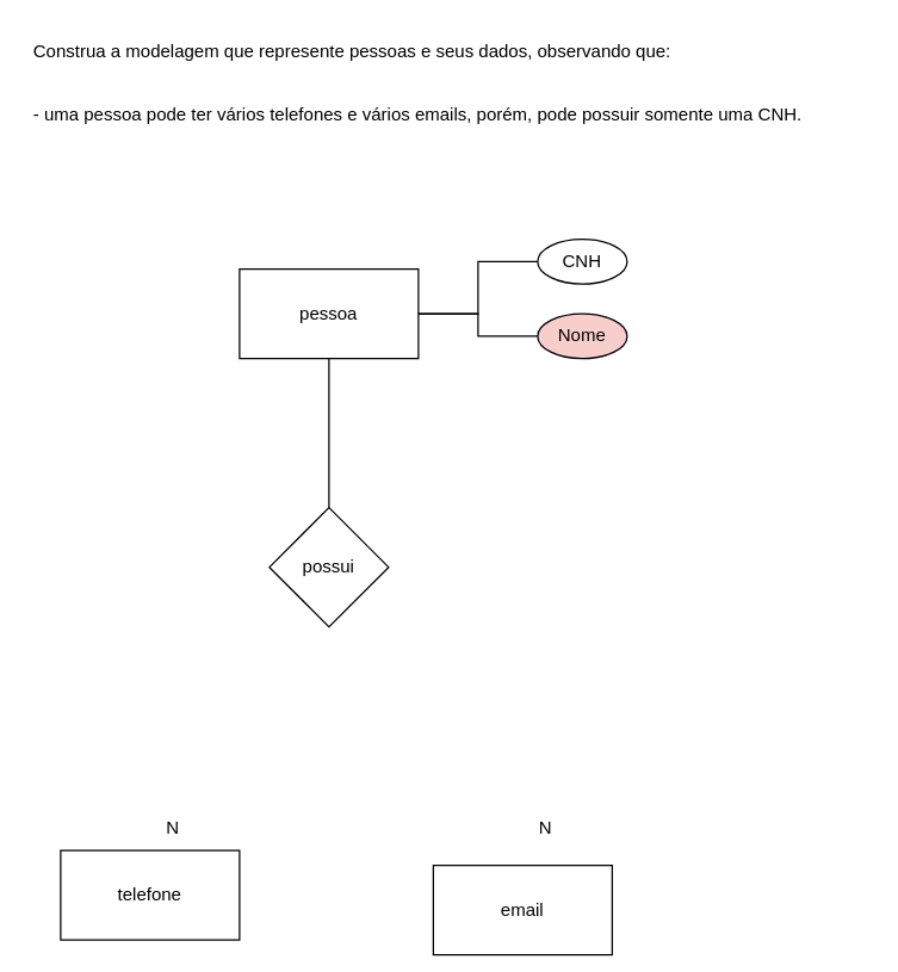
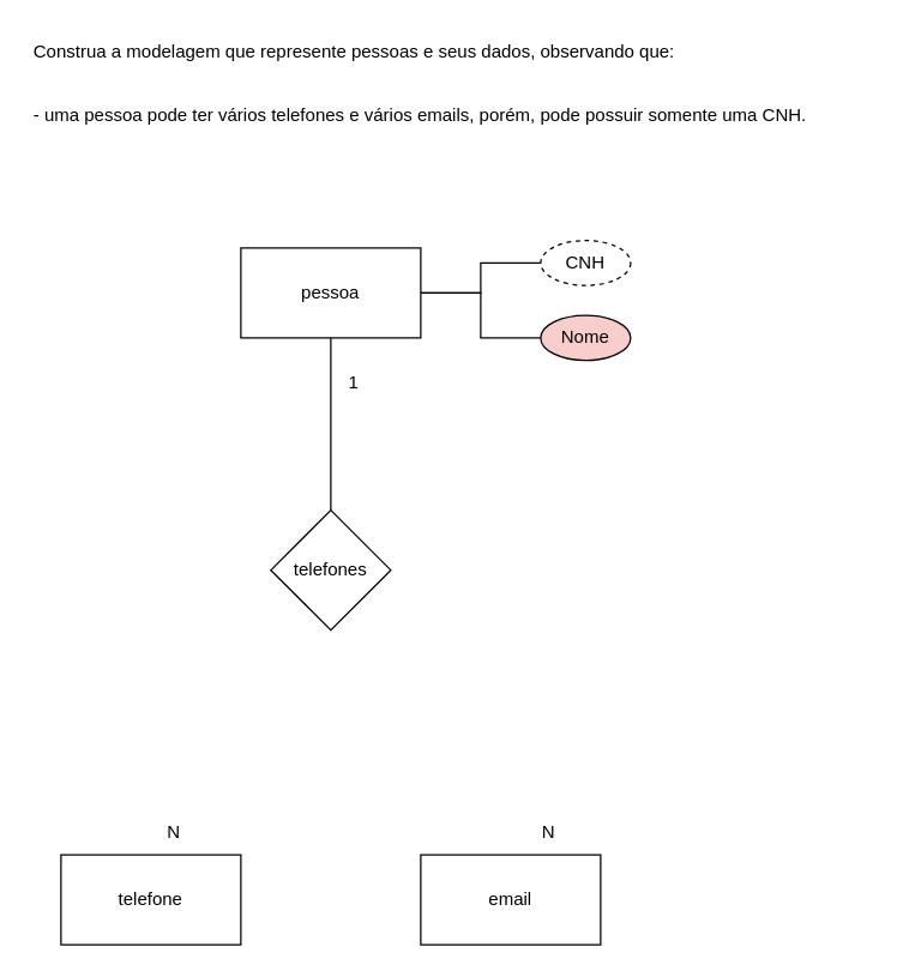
  <mxCell id="0" />
  <mxCell id="1" parent="0" />
  <mxCell id="2" value="Construa a modelagem que represente pessoas e seus dados, observando que:&#10;&#10;&#10;- uma pessoa pode ter vários telefones e vários emails, porém, pode possuir somente uma CNH." style="text;whiteSpace=wrap;" vertex="1" parent="1"><mxGeometry x="20" y="20" width="560" height="80" as="geometry" /></mxCell>
  <mxCell id="3" style="edgeStyle=orthogonalEdgeStyle;rounded=0;orthogonalLoop=1;jettySize=auto;html=1;entryX=0.5;entryY=0;entryDx=0;entryDy=0;endArrow=none;endFill=0;" edge="1" parent="1" source="6" target="7"><mxGeometry relative="1" as="geometry" /></mxCell>
  <mxCell id="4" style="edgeStyle=orthogonalEdgeStyle;rounded=0;orthogonalLoop=1;jettySize=auto;html=1;exitX=1;exitY=0.5;exitDx=0;exitDy=0;entryX=0;entryY=0.5;entryDx=0;entryDy=0;endArrow=none;endFill=0;" edge="1" parent="1" source="6" target="10"><mxGeometry relative="1" as="geometry" /></mxCell>
  <mxCell id="5" style="edgeStyle=orthogonalEdgeStyle;rounded=0;orthogonalLoop=1;jettySize=auto;html=1;entryX=0;entryY=0.5;entryDx=0;entryDy=0;endArrow=none;endFill=0;" edge="1" parent="1" source="6" target="11"><mxGeometry relative="1" as="geometry" /></mxCell>
- <mxCell id="6" value="pessoa" style="rounded=0;whiteSpace=wrap;html=1;" vertex="1" parent="1"><mxGeometry x="160" y="180" width="120" height="60" as="geometry" /></mxCell>
- <mxCell id="7" value="possui" style="rhombus;whiteSpace=wrap;html=1;" vertex="1" parent="1"><mxGeometry x="180" y="340" width="80" height="80" as="geometry" /></mxCell>
+ <mxCell id="6" value="pessoa" style="rounded=0;whiteSpace=wrap;html=1;" vertex="1" parent="1"><mxGeometry x="160" y="165" width="120" height="60" as="geometry" /></mxCell>
+ <mxCell id="7" value="telefones" style="rhombus;whiteSpace=wrap;html=1;" vertex="1" parent="1"><mxGeometry x="180" y="340" width="80" height="80" as="geometry" /></mxCell>
  <mxCell id="8" value="telefone" style="rounded=0;whiteSpace=wrap;html=1;" vertex="1" parent="1"><mxGeometry x="40" y="570" width="120" height="60" as="geometry" /></mxCell>
- <mxCell id="9" value="email" style="rounded=0;whiteSpace=wrap;html=1;" vertex="1" parent="1"><mxGeometry x="290" y="580" width="120" height="60" as="geometry" /></mxCell>
- <mxCell id="10" value="CNH" style="ellipse;whiteSpace=wrap;html=1;" vertex="1" parent="1"><mxGeometry x="360" y="160" width="60" height="30" as="geometry" /></mxCell>
+ <mxCell id="9" value="email" style="rounded=0;whiteSpace=wrap;html=1;" vertex="1" parent="1"><mxGeometry x="280" y="570" width="120" height="60" as="geometry" /></mxCell>
+ <mxCell id="10" value="CNH" style="ellipse;whiteSpace=wrap;html=1;dashed=1;" vertex="1" parent="1"><mxGeometry x="360" y="160" width="60" height="30" as="geometry" /></mxCell>
  <mxCell id="11" value="Nome" style="ellipse;whiteSpace=wrap;html=1;fillColor=#f8cecc;" vertex="1" parent="1"><mxGeometry x="360" y="210" width="60" height="30" as="geometry" /></mxCell>
+ <mxCell id="12" value="1" style="text;html=1;align=center;verticalAlign=middle;resizable=0;points=[];autosize=1;strokeColor=none;fillColor=none;" vertex="1" parent="1"><mxGeometry x="220" y="240" width="30" height="30" as="geometry" /></mxCell>
  <mxCell id="13" value="N" style="text;html=1;align=center;verticalAlign=middle;resizable=0;points=[];autosize=1;strokeColor=none;fillColor=none;" vertex="1" parent="1"><mxGeometry x="100" y="540" width="30" height="30" as="geometry" /></mxCell>
  <mxCell id="14" value="N" style="text;html=1;align=center;verticalAlign=middle;resizable=0;points=[];autosize=1;strokeColor=none;fillColor=none;" vertex="1" parent="1"><mxGeometry x="350" y="540" width="30" height="30" as="geometry" /></mxCell>
